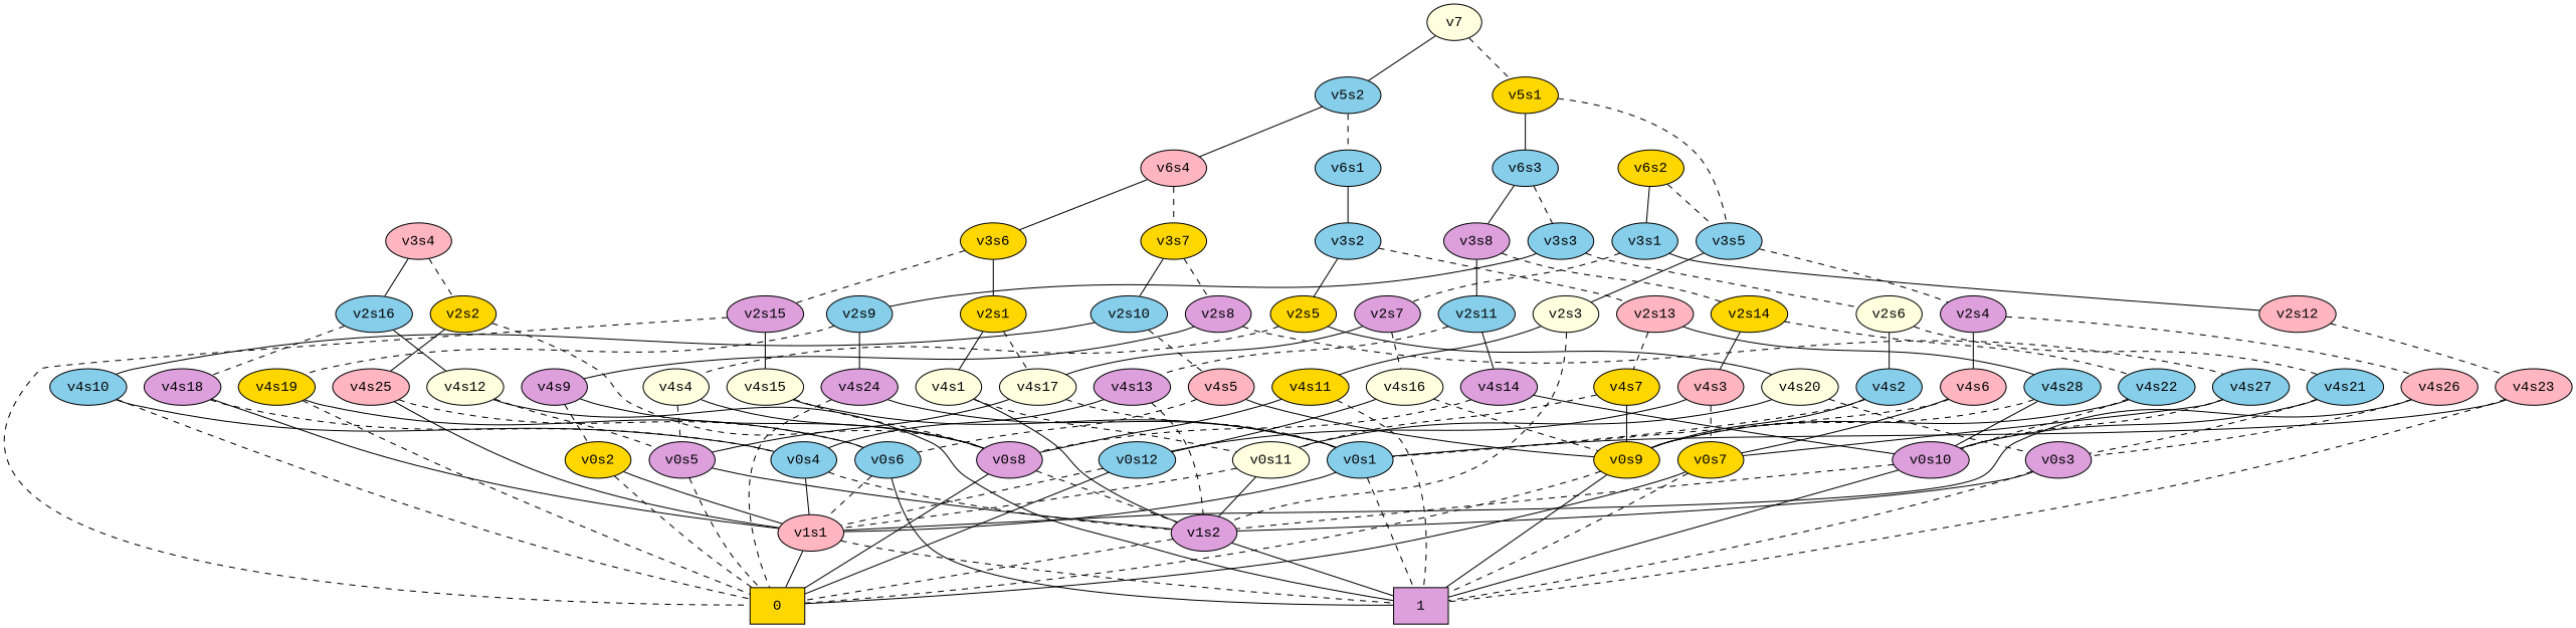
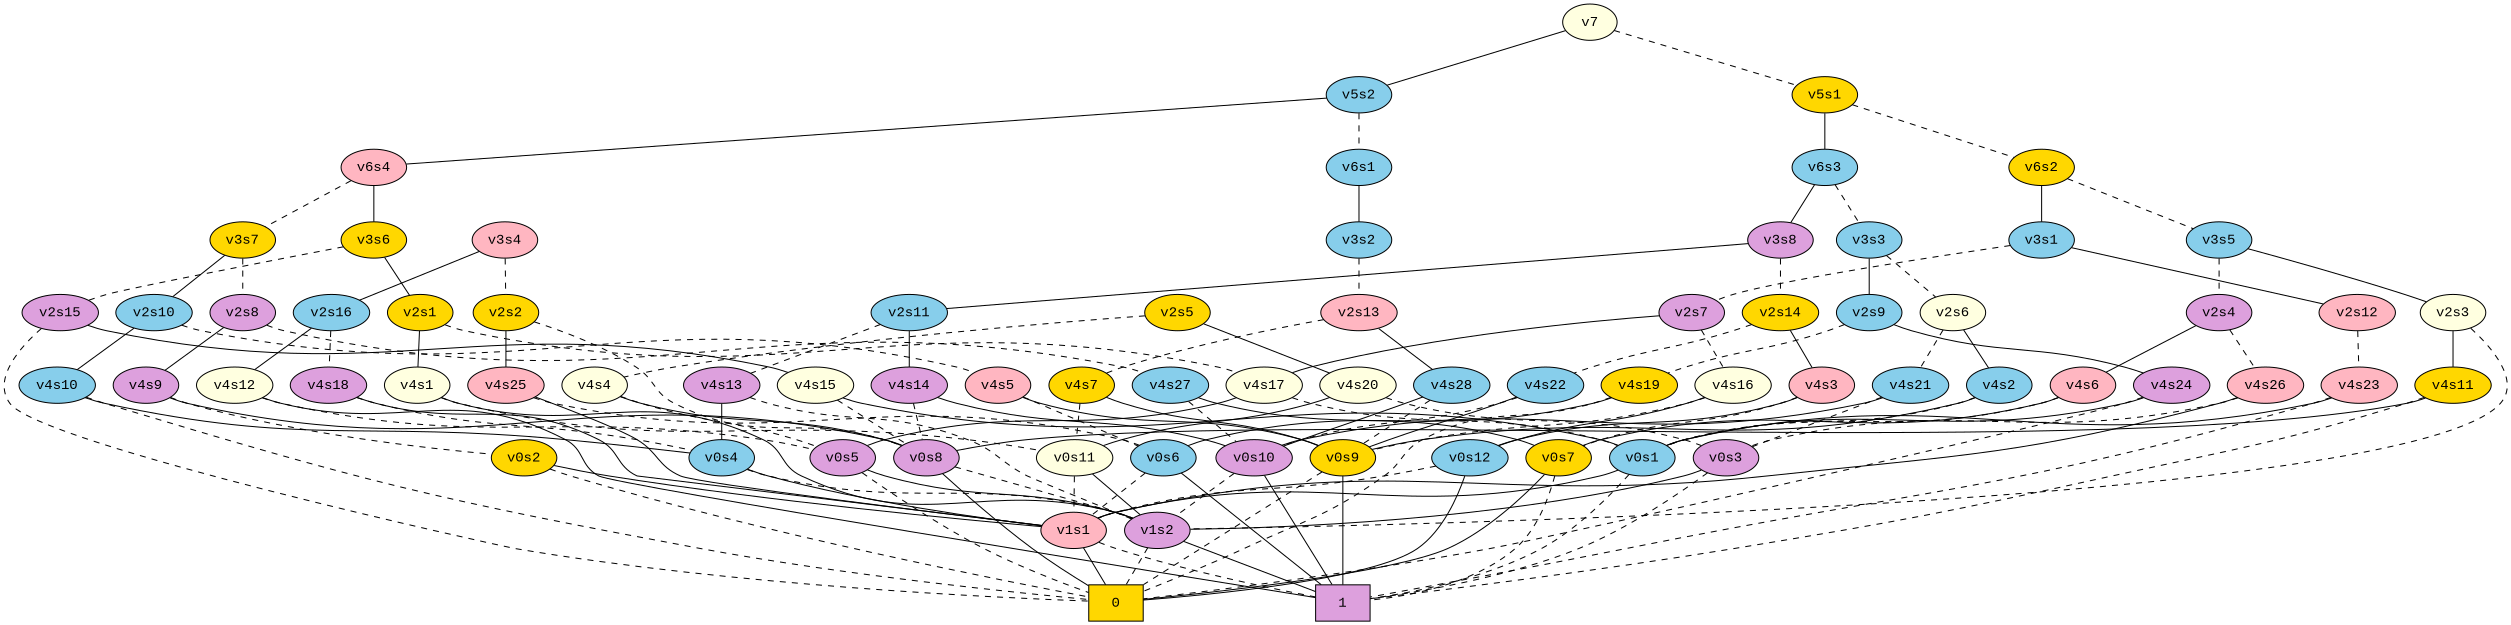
  graph {
    fontname="Liberation Mono"
    node [fillcolor=skyblue fontname="Liberation Mono" style=filled]
    edge [fontname="Liberation Mono" style=solid]
    n1 [fillcolor=lightyellow label=v7]
    n2 [label=v5s2]
    n3 [fillcolor=gold label=v5s1]
    n4 [fillcolor=lightpink label=v6s4]
    n5 [label=v6s1]
    n6 [label=v6s3]
    n7 [fillcolor=gold label=v6s2]
    n8 [fillcolor=gold label=v3s6]
    n9 [fillcolor=gold label=v3s7]
    n10 [label=v3s2]
    n11 [fillcolor=plum label=v3s8]
    n12 [label=v3s3]
    n13 [label=v3s1]
    n14 [label=v3s5]
    n15 [fillcolor=gold label=v2s1]
    n16 [fillcolor=plum label=v2s15]
    n17 [label=v2s10]
    n18 [fillcolor=plum label=v2s8]
    n19 [fillcolor=gold label=v2s5]
    n20 [fillcolor=lightpink label=v2s13]
    n21 [fillcolor=lightpink label=v3s4]
    n22 [label=v2s16]
    n23 [fillcolor=gold label=v2s2]
    n24 [fillcolor=lightyellow label=v4s1]
    n25 [fillcolor=lightyellow label=v4s17]
    n26 [fillcolor=gold label=0 shape=box]
    n27 [fillcolor=lightyellow label=v4s15]
    n28 [label=v4s10]
    n29 [fillcolor=lightpink label=v4s5]
    n30 [fillcolor=plum label=v4s9]
    n31 [label=v4s27]
    n32 [fillcolor=plum label=v1s2]
    n33 [fillcolor=lightyellow label=v0s11]
    n34 [fillcolor=plum label=v0s5]
    n35 [label=v0s1]
    n36 [fillcolor=plum label=v0s8]
    n37 [fillcolor=plum label=1 shape=box]
    n38 [fillcolor=lightpink label=v1s1]
    n39 [label=v0s4]
    n40 [fillcolor=gold label=v0s9]
    n41 [label=v0s6]
    n42 [fillcolor=gold label=v0s2]
    n43 [fillcolor=gold label=v0s7]
    n44 [fillcolor=plum label=v0s10]
    n45 [fillcolor=lightyellow label=v4s20]
    n46 [fillcolor=lightyellow label=v4s4]
    n47 [label=v4s28]
    n48 [fillcolor=gold label=v4s7]
    n49 [fillcolor=lightyellow label=v4s12]
    n50 [fillcolor=plum label=v4s18]
    n51 [fillcolor=lightpink label=v4s25]
    n52 [fillcolor=plum label=v0s3]
    n53 [label=v2s11]
    n54 [fillcolor=gold label=v2s14]
    n55 [label=v2s9]
    n56 [fillcolor=lightyellow label=v2s6]
    n57 [fillcolor=lightpink label=v2s12]
    n58 [fillcolor=plum label=v2s7]
    n59 [fillcolor=lightyellow label=v2s3]
    n60 [fillcolor=plum label=v2s4]
    n61 [fillcolor=plum label=v4s14]
    n62 [fillcolor=plum label=v4s13]
    n63 [fillcolor=lightpink label=v4s3]
    n64 [label=v4s22]
    n65 [fillcolor=plum label=v4s24]
    n66 [fillcolor=gold label=v4s19]
    n67 [label=v4s2]
    n68 [label=v4s21]
    n69 [label=v0s12]
    n70 [fillcolor=lightpink label=v4s23]
    n71 [fillcolor=lightyellow label=v4s16]
    n72 [fillcolor=gold label=v4s11]
    n73 [fillcolor=lightpink label=v4s6]
    n74 [fillcolor=lightpink label=v4s26]
    n1 -- n2
    n1 -- n3 [style=dashed]
    n2 -- n4
    n2 -- n5 [style=dashed]
    n3 -- n6
-   n3 -- n14 [style=dashed]
+   n3 -- n7 [style=dashed]
    n4 -- n8
    n4 -- n9 [style=dashed]
    n5 -- n10
    n6 -- n11
    n6 -- n12 [style=dashed]
    n7 -- n13
    n7 -- n14 [style=dashed]
    n8 -- n15
    n8 -- n16 [style=dashed]
    n9 -- n17
    n9 -- n18 [style=dashed]
-   n10 -- n19
    n10 -- n20 [style=dashed]
    n11 -- n53
    n11 -- n54 [style=dashed]
    n12 -- n55
    n12 -- n56 [style=dashed]
    n13 -- n57
    n13 -- n58 [style=dashed]
    n14 -- n59
    n14 -- n60 [style=dashed]
    n15 -- n24
    n15 -- n25 [style=dashed]
    n16 -- n26 [style=dashed]
    n16 -- n27
    n17 -- n28
    n17 -- n29 [style=dashed]
    n18 -- n30
    n18 -- n31 [style=dashed]
    n19 -- n45
    n19 -- n46 [style=dashed]
    n20 -- n47
    n20 -- n48 [style=dashed]
    n21 -- n22
    n21 -- n23 [style=dashed]
    n22 -- n49
    n22 -- n50 [style=dashed]
    n23 -- n36 [style=dashed]
    n23 -- n51
    n24 -- n32
    n24 -- n33 [style=dashed]
    n25 -- n34
    n25 -- n35 [style=dashed]
    n27 -- n35
    n27 -- n36 [style=dashed]
    n28 -- n26 [style=dashed]
    n28 -- n39
    n29 -- n40
    n29 -- n41 [style=dashed]
    n30 -- n36
    n30 -- n42 [style=dashed]
    n31 -- n43
    n31 -- n44 [style=dashed]
    n32 -- n26 [style=dashed]
    n32 -- n37
    n33 -- n32
    n33 -- n38 [style=dashed]
    n34 -- n26 [style=dashed]
    n34 -- n32
    n35 -- n37 [style=dashed]
    n35 -- n38
    n36 -- n26
    n36 -- n32 [style=dashed]
    n38 -- n26
    n38 -- n37 [style=dashed]
    n39 -- n32 [style=dashed]
    n39 -- n38
    n40 -- n26 [style=dashed]
    n40 -- n37
    n41 -- n37
    n41 -- n38 [style=dashed]
    n42 -- n26 [style=dashed]
    n42 -- n38
    n43 -- n26
    n43 -- n37 [style=dashed]
    n44 -- n32 [style=dashed]
    n44 -- n37
    n45 -- n33
    n45 -- n52 [style=dashed]
    n46 -- n34 [style=dashed]
    n46 -- n36
    n47 -- n40 [style=dashed]
    n47 -- n44
    n48 -- n33 [style=dashed]
    n48 -- n40
    n49 -- n34 [style=dashed]
    n49 -- n37
    n50 -- n38
    n50 -- n39 [style=dashed]
    n51 -- n38
    n51 -- n41 [style=dashed]
    n52 -- n32
    n52 -- n37 [style=dashed]
    n53 -- n61
    n53 -- n62 [style=dashed]
    n54 -- n63
    n54 -- n64 [style=dashed]
    n55 -- n65
    n55 -- n66 [style=dashed]
    n56 -- n67
    n56 -- n68 [style=dashed]
    n57 -- n70 [style=dashed]
    n58 -- n25
    n58 -- n71 [style=dashed]
    n59 -- n32 [style=dashed]
    n59 -- n72
    n60 -- n73
    n60 -- n74 [style=dashed]
    n61 -- n36 [style=dashed]
    n61 -- n44
    n62 -- n32 [style=dashed]
    n62 -- n39
    n63 -- n43 [style=dashed]
    n63 -- n69
    n64 -- n40
    n64 -- n44 [style=dashed]
    n65 -- n26 [style=dashed]
    n65 -- n35
    n66 -- n26 [style=dashed]
    n66 -- n41
    n67 -- n35 [style=dashed]
    n67 -- n40
    n68 -- n44
    n68 -- n52 [style=dashed]
    n69 -- n26
    n69 -- n38 [style=dashed]
    n70 -- n35
    n70 -- n37 [style=dashed]
    n71 -- n40 [style=dashed]
    n71 -- n69
    n72 -- n36
    n72 -- n37 [style=dashed]
    n73 -- n35 [style=dashed]
    n73 -- n43
    n74 -- n38
    n74 -- n52 [style=dashed]
  }
